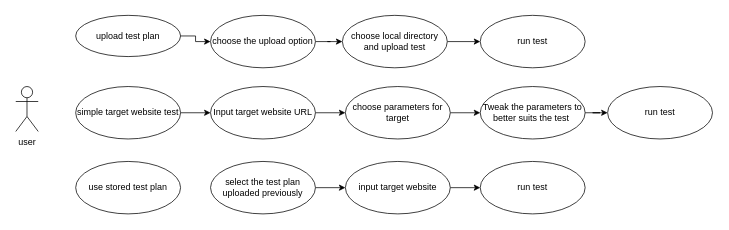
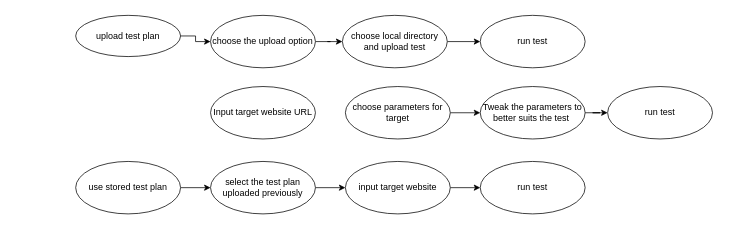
  <mxCell id="0" />
  <mxCell id="1" parent="0" />
- <mxCell id="2" value="user" style="shape=umlActor;verticalLabelPosition=bottom;verticalAlign=top;html=1;outlineConnect=0;" vertex="1" parent="1"><mxGeometry x="20" y="115" width="30" height="60" as="geometry" /></mxCell>
  <mxCell id="3" style="edgeStyle=orthogonalEdgeStyle;rounded=0;orthogonalLoop=1;jettySize=auto;html=1;entryX=0;entryY=0.5;entryDx=0;entryDy=0;" edge="1" parent="1" source="4" target="6"><mxGeometry relative="1" as="geometry" /></mxCell>
  <mxCell id="4" value="upload test plan" style="ellipse;whiteSpace=wrap;html=1;" vertex="1" parent="1"><mxGeometry x="100" y="20" width="140" height="55" as="geometry" /></mxCell>
  <mxCell id="5" style="edgeStyle=orthogonalEdgeStyle;rounded=0;orthogonalLoop=1;jettySize=auto;html=1;entryX=0;entryY=0.5;entryDx=0;entryDy=0;" edge="1" parent="1" source="6" target="19"><mxGeometry relative="1" as="geometry" /></mxCell>
  <mxCell id="6" value="choose the upload option" style="ellipse;whiteSpace=wrap;html=1;" vertex="1" parent="1"><mxGeometry x="280" y="20" width="140" height="70" as="geometry" /></mxCell>
- <mxCell id="7" style="edgeStyle=orthogonalEdgeStyle;rounded=0;orthogonalLoop=1;jettySize=auto;html=1;entryX=0;entryY=0.5;entryDx=0;entryDy=0;" edge="1" parent="1" source="8" target="10"><mxGeometry relative="1" as="geometry" /></mxCell>
- <mxCell id="8" value="simple target website test" style="ellipse;whiteSpace=wrap;html=1;" vertex="1" parent="1"><mxGeometry x="100" y="115" width="140" height="70" as="geometry" /></mxCell>
- <mxCell id="9" style="edgeStyle=orthogonalEdgeStyle;rounded=0;orthogonalLoop=1;jettySize=auto;html=1;entryX=0;entryY=0.5;entryDx=0;entryDy=0;" edge="1" parent="1" source="10" target="12"><mxGeometry relative="1" as="geometry" /></mxCell>
  <mxCell id="10" value="Input target website URL" style="ellipse;whiteSpace=wrap;html=1;" vertex="1" parent="1"><mxGeometry x="280" y="115" width="140" height="70" as="geometry" /></mxCell>
  <mxCell id="11" style="edgeStyle=orthogonalEdgeStyle;rounded=0;orthogonalLoop=1;jettySize=auto;html=1;entryX=0;entryY=0.5;entryDx=0;entryDy=0;" edge="1" parent="1" source="12" target="14"><mxGeometry relative="1" as="geometry" /></mxCell>
  <mxCell id="12" value="choose parameters for target" style="ellipse;whiteSpace=wrap;html=1;" vertex="1" parent="1"><mxGeometry x="460" y="115" width="140" height="70" as="geometry" /></mxCell>
  <mxCell id="13" style="edgeStyle=orthogonalEdgeStyle;rounded=0;orthogonalLoop=1;jettySize=auto;html=1;entryX=0;entryY=0.5;entryDx=0;entryDy=0;" edge="1" parent="1" source="14" target="27"><mxGeometry relative="1" as="geometry" /></mxCell>
  <mxCell id="14" value="Tweak the parameters to better suits the test&amp;nbsp;" style="ellipse;whiteSpace=wrap;html=1;" vertex="1" parent="1"><mxGeometry x="640" y="115" width="140" height="70" as="geometry" /></mxCell>
  <mxCell id="15" style="edgeStyle=orthogonalEdgeStyle;rounded=0;orthogonalLoop=1;jettySize=auto;html=1;entryX=0;entryY=0.5;entryDx=0;entryDy=0;" edge="1" parent="1"><mxGeometry relative="1" as="geometry"><mxPoint x="240" y="240" as="sourcePoint" /></mxGeometry></mxCell>
  <mxCell id="16" style="edgeStyle=orthogonalEdgeStyle;rounded=0;orthogonalLoop=1;jettySize=auto;html=1;entryX=0;entryY=0.5;entryDx=0;entryDy=0;" edge="1" parent="1"><mxGeometry relative="1" as="geometry"><mxPoint x="420" y="240" as="sourcePoint" /></mxGeometry></mxCell>
  <mxCell id="17" style="edgeStyle=orthogonalEdgeStyle;rounded=0;orthogonalLoop=1;jettySize=auto;html=1;entryX=0;entryY=0.5;entryDx=0;entryDy=0;" edge="1" parent="1"><mxGeometry relative="1" as="geometry"><mxPoint x="600" y="240" as="sourcePoint" /></mxGeometry></mxCell>
  <mxCell id="18" style="edgeStyle=orthogonalEdgeStyle;rounded=0;orthogonalLoop=1;jettySize=auto;html=1;entryX=0;entryY=0.5;entryDx=0;entryDy=0;" edge="1" parent="1" source="19" target="28"><mxGeometry relative="1" as="geometry" /></mxCell>
  <mxCell id="19" value="choose local directory and upload test" style="ellipse;whiteSpace=wrap;html=1;" vertex="1" parent="1"><mxGeometry x="456" y="20" width="140" height="70" as="geometry" /></mxCell>
+ <mxCell id="20" style="edgeStyle=orthogonalEdgeStyle;rounded=0;orthogonalLoop=1;jettySize=auto;html=1;entryX=0;entryY=0.5;entryDx=0;entryDy=0;" edge="1" parent="1" source="21" target="23"><mxGeometry relative="1" as="geometry" /></mxCell>
  <mxCell id="21" value="use stored test plan" style="ellipse;whiteSpace=wrap;html=1;" vertex="1" parent="1"><mxGeometry x="100" y="215" width="140" height="70" as="geometry" /></mxCell>
  <mxCell id="22" style="edgeStyle=orthogonalEdgeStyle;rounded=0;orthogonalLoop=1;jettySize=auto;html=1;entryX=0;entryY=0.5;entryDx=0;entryDy=0;" edge="1" parent="1" source="23" target="25"><mxGeometry relative="1" as="geometry" /></mxCell>
  <mxCell id="23" value="select the test plan uploaded previously" style="ellipse;whiteSpace=wrap;html=1;" vertex="1" parent="1"><mxGeometry x="280" y="215" width="140" height="70" as="geometry" /></mxCell>
  <mxCell id="24" style="edgeStyle=orthogonalEdgeStyle;rounded=0;orthogonalLoop=1;jettySize=auto;html=1;entryX=0;entryY=0.5;entryDx=0;entryDy=0;" edge="1" parent="1" source="25" target="26"><mxGeometry relative="1" as="geometry" /></mxCell>
  <mxCell id="25" value="input target website" style="ellipse;whiteSpace=wrap;html=1;" vertex="1" parent="1"><mxGeometry x="460" y="215" width="140" height="70" as="geometry" /></mxCell>
  <mxCell id="26" value="run test" style="ellipse;whiteSpace=wrap;html=1;" vertex="1" parent="1"><mxGeometry x="640" y="215" width="140" height="70" as="geometry" /></mxCell>
  <mxCell id="27" value="run test" style="ellipse;whiteSpace=wrap;html=1;" vertex="1" parent="1"><mxGeometry x="810" y="115" width="140" height="70" as="geometry" /></mxCell>
  <mxCell id="28" value="run test" style="ellipse;whiteSpace=wrap;html=1;" vertex="1" parent="1"><mxGeometry x="640" y="20" width="140" height="70" as="geometry" /></mxCell>
